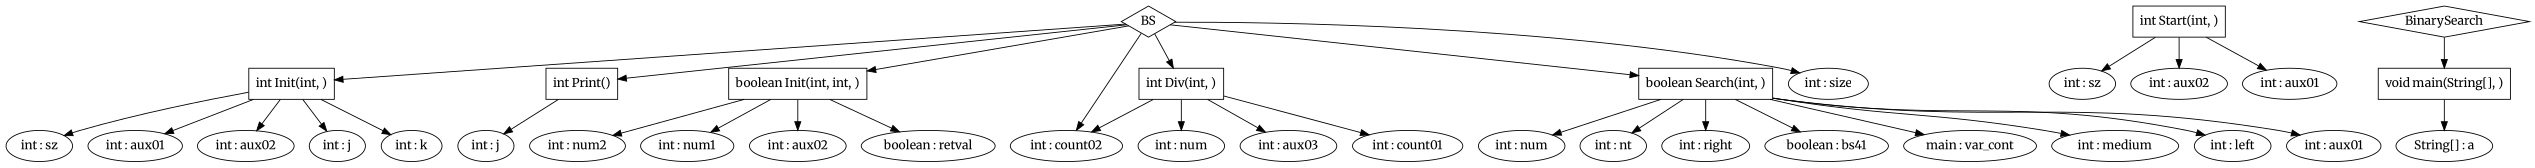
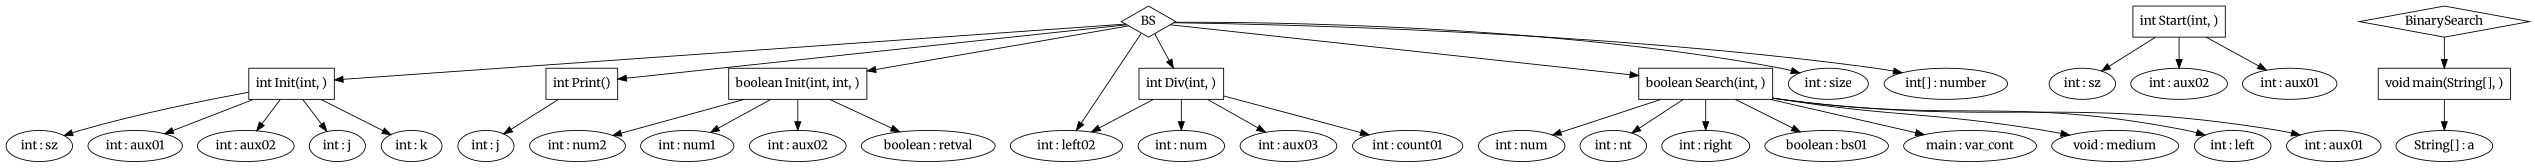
  digraph {
    fontname=Merriweather
    node [fontname=Merriweather]
    edge [fontname=Merriweather]
    n1 [label=BS shape=diamond]
    n2 [label="int Init(int, )" shape=box]
    n3 [label="int Print()" shape=box]
    n4 [label="boolean Init(int, int, )" shape=box]
    n5 [label="int Div(int, )" shape=box]
    n6 [label="boolean Search(int, )" shape=box]
    n7 [label="int : size"]
-   n9 [label="int : count02"]
+   n8 [label="int[] : number"]
+   n9 [label="int : left02"]
    n10 [label="int : sz"]
    n11 [label="int : aux01"]
    n12 [label="int : aux02"]
    n13 [label="int : j"]
    n14 [label="int : k"]
    n15 [label="int : j"]
    n16 [label="int : num2"]
    n17 [label="int : num1"]
    n18 [label="int : aux02"]
    n19 [label="boolean : retval"]
    n20 [label="int : num"]
    n21 [label="int : aux03"]
    n22 [label="int : count01"]
    n23 [label="int Start(int, )" shape=box]
    n24 [label="int : sz"]
    n25 [label="int : aux02"]
    n26 [label="int : aux01"]
    n27 [label="int : num"]
    n28 [label="int : nt"]
    n29 [label="int : right"]
-   n30 [label="boolean : bs41"]
+   n30 [label="boolean : bs01"]
    n31 [label="main : var_cont"]
-   n32 [label="int : medium"]
+   n32 [label="void : medium"]
    n33 [label="int : left"]
    n34 [label="int : aux01"]
    n35 [label=BinarySearch shape=diamond]
    n36 [label="void main(String[], )" shape=box]
    n37 [label="String[] : a"]
    n1 -> n2
    n1 -> n3
    n1 -> n4
    n1 -> n5
    n1 -> n6
    n1 -> n7
+   n1 -> n8
    n1 -> n9
    n2 -> n10
    n2 -> n11
    n2 -> n12
    n2 -> n13
    n2 -> n14
    n3 -> n15
    n4 -> n16
    n4 -> n17
    n4 -> n18
    n4 -> n19
    n5 -> n9
    n5 -> n20
    n5 -> n21
    n5 -> n22
    n6 -> n27
    n6 -> n28
    n6 -> n29
    n6 -> n30
    n6 -> n31
    n6 -> n32
    n6 -> n33
    n6 -> n34
    n23 -> n24
    n23 -> n25
    n23 -> n26
    n35 -> n36
    n36 -> n37
  }
